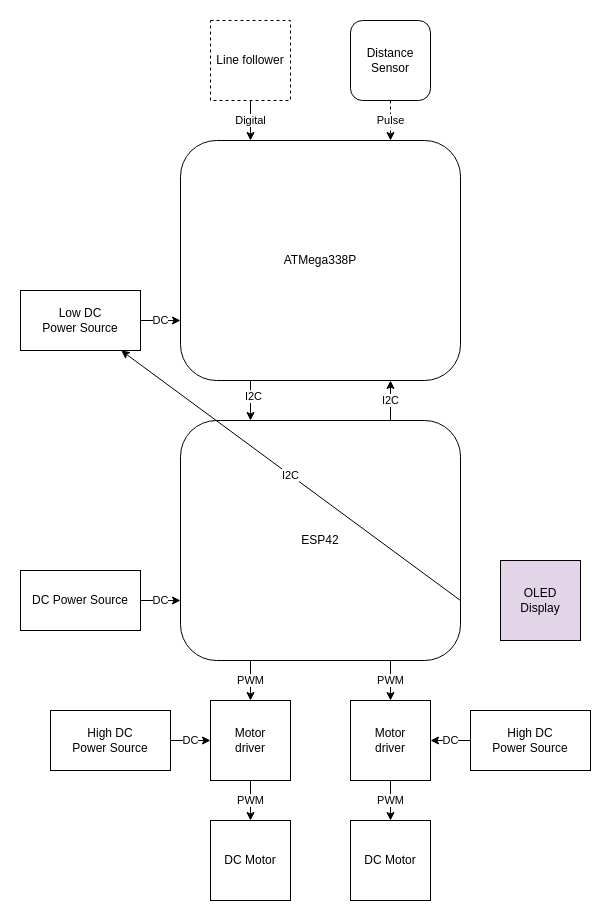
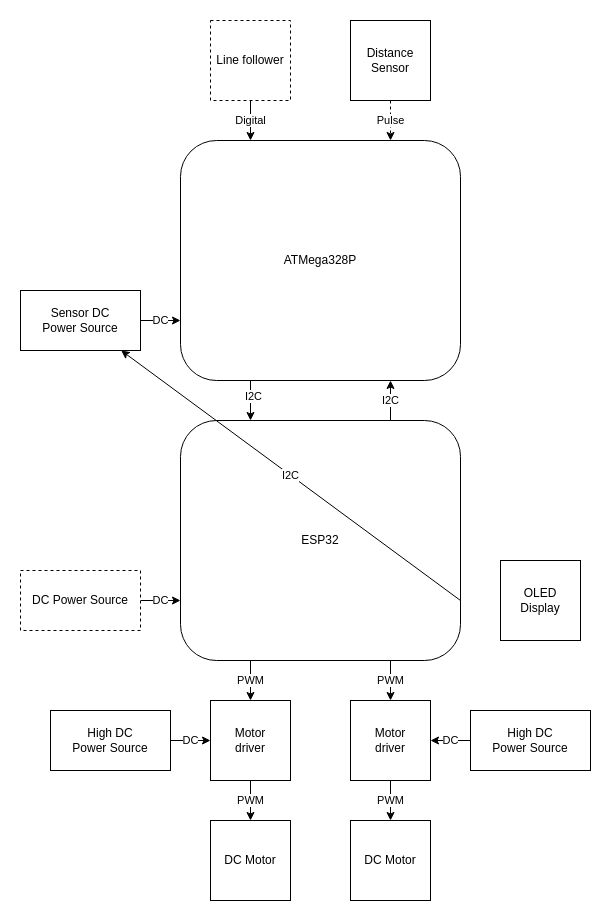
  <mxCell id="0" />
  <mxCell id="1" parent="0" />
  <mxCell id="2" value="I2C" style="edgeStyle=orthogonalEdgeStyle;rounded=0;orthogonalLoop=1;jettySize=auto;html=1;exitX=0.75;exitY=0;exitDx=0;exitDy=0;entryX=0.75;entryY=1;entryDx=0;entryDy=0;" edge="1" parent="1" source="3" target="18"><mxGeometry relative="1" as="geometry" /></mxCell>
- <mxCell id="3" value="ESP42" style="rounded=1;whiteSpace=wrap;html=1;" vertex="1" parent="1"><mxGeometry x="180" y="420" width="280" height="240" as="geometry" /></mxCell>
+ <mxCell id="3" value="ESP32" style="rounded=1;whiteSpace=wrap;html=1;" vertex="1" parent="1"><mxGeometry x="180" y="420" width="280" height="240" as="geometry" /></mxCell>
  <mxCell id="4" value="PWM" style="edgeStyle=orthogonalEdgeStyle;rounded=0;orthogonalLoop=1;jettySize=auto;html=1;" edge="1" parent="1" source="5" target="8"><mxGeometry relative="1" as="geometry" /></mxCell>
  <mxCell id="5" value="Motor&lt;br&gt;driver" style="whiteSpace=wrap;html=1;aspect=fixed;" vertex="1" parent="1"><mxGeometry x="210" y="700" width="80" height="80" as="geometry" /></mxCell>
  <mxCell id="6" value="PWM" style="edgeStyle=orthogonalEdgeStyle;rounded=0;orthogonalLoop=1;jettySize=auto;html=1;" edge="1" parent="1" source="7" target="9"><mxGeometry relative="1" as="geometry" /></mxCell>
  <mxCell id="7" value="Motor&lt;br&gt;driver" style="whiteSpace=wrap;html=1;aspect=fixed;" vertex="1" parent="1"><mxGeometry x="350" y="700" width="80" height="80" as="geometry" /></mxCell>
  <mxCell id="8" value="DC Motor" style="whiteSpace=wrap;html=1;aspect=fixed;" vertex="1" parent="1"><mxGeometry x="210" y="820" width="80" height="80" as="geometry" /></mxCell>
  <mxCell id="9" value="DC Motor" style="whiteSpace=wrap;html=1;aspect=fixed;" vertex="1" parent="1"><mxGeometry x="350" y="820" width="80" height="80" as="geometry" /></mxCell>
  <mxCell id="10" value="PWM" style="endArrow=classic;html=1;rounded=0;exitX=0.75;exitY=1;exitDx=0;exitDy=0;entryX=0.5;entryY=0;entryDx=0;entryDy=0;" edge="1" parent="1" source="3" target="7"><mxGeometry width="50" height="50" relative="1" as="geometry"><mxPoint x="460" y="830" as="sourcePoint" /><mxPoint x="460" y="870" as="targetPoint" /></mxGeometry></mxCell>
  <mxCell id="11" value="PWM" style="endArrow=classic;html=1;rounded=0;exitX=0.25;exitY=1;exitDx=0;exitDy=0;entryX=0.5;entryY=0;entryDx=0;entryDy=0;" edge="1" parent="1" source="3" target="5"><mxGeometry width="50" height="50" relative="1" as="geometry"><mxPoint x="400" y="670" as="sourcePoint" /><mxPoint x="400" y="710" as="targetPoint" /></mxGeometry></mxCell>
  <mxCell id="12" value="Digital" style="edgeStyle=orthogonalEdgeStyle;rounded=0;orthogonalLoop=1;jettySize=auto;html=1;exitX=0.5;exitY=1;exitDx=0;exitDy=0;entryX=0.25;entryY=0;entryDx=0;entryDy=0;" edge="1" parent="1" source="13" target="18"><mxGeometry relative="1" as="geometry" /></mxCell>
  <mxCell id="13" value="Line follower" style="whiteSpace=wrap;html=1;aspect=fixed;dashed=1;" vertex="1" parent="1"><mxGeometry x="210" y="20" width="80" height="80" as="geometry" /></mxCell>
- <mxCell id="14" value="OLED&lt;br&gt;Display" style="whiteSpace=wrap;html=1;aspect=fixed;fillColor=#e1d5e7;" vertex="1" parent="1"><mxGeometry x="500" y="560" width="80" height="80" as="geometry" /></mxCell>
+ <mxCell id="14" value="OLED&lt;br&gt;Display" style="whiteSpace=wrap;html=1;aspect=fixed;" vertex="1" parent="1"><mxGeometry x="500" y="560" width="80" height="80" as="geometry" /></mxCell>
  <mxCell id="15" value="I2C" style="endArrow=classic;html=1;rounded=0;exitX=1;exitY=0.75;exitDx=0;exitDy=0;" edge="1" parent="1" source="3" target="24"><mxGeometry width="50" height="50" relative="1" as="geometry"><mxPoint x="430" y="640" as="sourcePoint" /><mxPoint x="480" y="590" as="targetPoint" /></mxGeometry></mxCell>
  <mxCell id="16" style="edgeStyle=orthogonalEdgeStyle;rounded=0;orthogonalLoop=1;jettySize=auto;html=1;exitX=0.25;exitY=1;exitDx=0;exitDy=0;entryX=0.25;entryY=0;entryDx=0;entryDy=0;" edge="1" parent="1" source="18" target="3"><mxGeometry relative="1" as="geometry" /></mxCell>
  <mxCell id="17" value="I2C" style="edgeLabel;html=1;align=center;verticalAlign=middle;resizable=0;points=[];" vertex="1" connectable="0" parent="16"><mxGeometry x="-0.231" y="2" relative="1" as="geometry"><mxPoint as="offset" /></mxGeometry></mxCell>
- <mxCell id="18" value="ATMega338P" style="rounded=1;whiteSpace=wrap;html=1;" vertex="1" parent="1"><mxGeometry x="180" y="140" width="280" height="240" as="geometry" /></mxCell>
+ <mxCell id="18" value="ATMega328P" style="rounded=1;whiteSpace=wrap;html=1;" vertex="1" parent="1"><mxGeometry x="180" y="140" width="280" height="240" as="geometry" /></mxCell>
  <mxCell id="19" value="Pulse" style="edgeStyle=orthogonalEdgeStyle;rounded=0;orthogonalLoop=1;jettySize=auto;html=1;exitX=0.5;exitY=1;exitDx=0;exitDy=0;entryX=0.75;entryY=0;entryDx=0;entryDy=0;dashed=1;" edge="1" parent="1" source="20" target="18"><mxGeometry relative="1" as="geometry" /></mxCell>
- <mxCell id="20" value="Distance&lt;br&gt;Sensor" style="whiteSpace=wrap;html=1;aspect=fixed;rounded=1;" vertex="1" parent="1"><mxGeometry x="350" y="20" width="80" height="80" as="geometry" /></mxCell>
+ <mxCell id="20" value="Distance&lt;br&gt;Sensor" style="whiteSpace=wrap;html=1;aspect=fixed;" vertex="1" parent="1"><mxGeometry x="350" y="20" width="80" height="80" as="geometry" /></mxCell>
  <mxCell id="21" value="DC" style="edgeStyle=orthogonalEdgeStyle;rounded=0;orthogonalLoop=1;jettySize=auto;html=1;exitX=1;exitY=0.5;exitDx=0;exitDy=0;entryX=0;entryY=0.75;entryDx=0;entryDy=0;" edge="1" parent="1" source="22" target="3"><mxGeometry relative="1" as="geometry" /></mxCell>
- <mxCell id="22" value="DC Power Source" style="rounded=0;whiteSpace=wrap;html=1;" vertex="1" parent="1"><mxGeometry x="20" y="570" width="120" height="60" as="geometry" /></mxCell>
+ <mxCell id="22" value="DC Power Source" style="rounded=0;whiteSpace=wrap;html=1;dashed=1;" vertex="1" parent="1"><mxGeometry x="20" y="570" width="120" height="60" as="geometry" /></mxCell>
  <mxCell id="23" value="DC" style="edgeStyle=orthogonalEdgeStyle;rounded=0;orthogonalLoop=1;jettySize=auto;html=1;exitX=1;exitY=0.5;exitDx=0;exitDy=0;entryX=0;entryY=0.75;entryDx=0;entryDy=0;" edge="1" parent="1" source="24" target="18"><mxGeometry relative="1" as="geometry" /></mxCell>
- <mxCell id="24" value="Low DC &lt;br&gt;Power Source" style="rounded=0;whiteSpace=wrap;html=1;" vertex="1" parent="1"><mxGeometry x="20" y="290" width="120" height="60" as="geometry" /></mxCell>
+ <mxCell id="24" value="Sensor DC &lt;br&gt;Power Source" style="rounded=0;whiteSpace=wrap;html=1;" vertex="1" parent="1"><mxGeometry x="20" y="290" width="120" height="60" as="geometry" /></mxCell>
  <mxCell id="25" value="DC" style="edgeStyle=orthogonalEdgeStyle;rounded=0;orthogonalLoop=1;jettySize=auto;html=1;exitX=0;exitY=0.5;exitDx=0;exitDy=0;entryX=1;entryY=0.5;entryDx=0;entryDy=0;" edge="1" parent="1" source="26" target="7"><mxGeometry relative="1" as="geometry" /></mxCell>
  <mxCell id="26" value="High DC &lt;br&gt;Power Source" style="rounded=0;whiteSpace=wrap;html=1;" vertex="1" parent="1"><mxGeometry x="470" y="710" width="120" height="60" as="geometry" /></mxCell>
  <mxCell id="27" value="DC" style="edgeStyle=orthogonalEdgeStyle;rounded=0;orthogonalLoop=1;jettySize=auto;html=1;exitX=1;exitY=0.5;exitDx=0;exitDy=0;entryX=0;entryY=0.5;entryDx=0;entryDy=0;" edge="1" parent="1" source="28" target="5"><mxGeometry relative="1" as="geometry" /></mxCell>
  <mxCell id="28" value="High DC &lt;br&gt;Power Source" style="rounded=0;whiteSpace=wrap;html=1;" vertex="1" parent="1"><mxGeometry x="50" y="710" width="120" height="60" as="geometry" /></mxCell>
